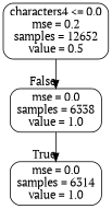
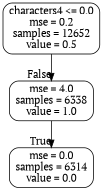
  digraph {
    fontname="PT Serif"
    node [color=black fontname="PT Serif" shape=box style=rounded]
    edge [fontname="PT Serif" labeldistance=2.5]
    n1 [label="characters4 <= 0.0\nmse = 0.2\nsamples = 12652\nvalue = 0.5"]
-   n2 [label="mse = 0.0\nsamples = 6338\nvalue = 1.0"]
-   n3 [label="mse = 0.0\nsamples = 6314\nvalue = 1.0"]
+   n2 [label="mse = 4.0\nsamples = 6338\nvalue = 1.0"]
+   n3 [label="mse = 0.0\nsamples = 6314\nvalue = 0.0"]
    n1 -> n2 [headlabel=False labelangle=-45]
    n2 -> n3 [headlabel=True labelangle=45]
  }
